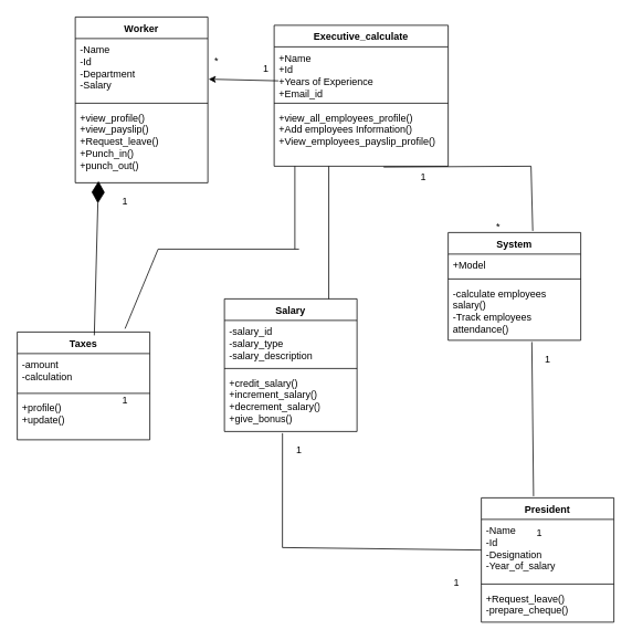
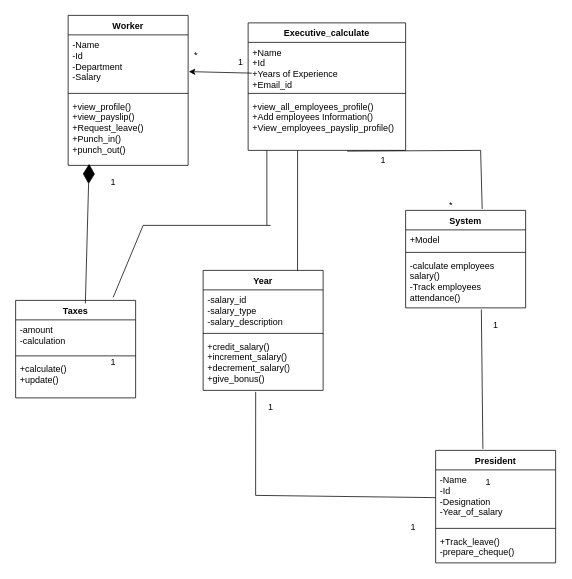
  <mxCell id="0" />
  <mxCell id="1" parent="0" />
  <mxCell id="2" value="Worker" style="swimlane;fontStyle=1;align=center;verticalAlign=top;childLayout=stackLayout;horizontal=1;startSize=26;horizontalStack=0;resizeParent=1;resizeParentMax=0;resizeLast=0;collapsible=1;marginBottom=0;whiteSpace=wrap;html=1;" vertex="1" parent="1"><mxGeometry x="90" y="20" width="160" height="200" as="geometry" /></mxCell>
  <mxCell id="3" value="-Name&lt;div&gt;-Id&lt;/div&gt;&lt;div&gt;-Department&lt;/div&gt;&lt;div&gt;-Salary&lt;/div&gt;" style="text;strokeColor=none;fillColor=none;align=left;verticalAlign=top;spacingLeft=4;spacingRight=4;overflow=hidden;rotatable=0;points=[[0,0.5],[1,0.5]];portConstraint=eastwest;whiteSpace=wrap;html=1;" vertex="1" parent="2"><mxGeometry y="26" width="160" height="74" as="geometry" /></mxCell>
  <mxCell id="4" value="" style="line;strokeWidth=1;fillColor=none;align=left;verticalAlign=middle;spacingTop=-1;spacingLeft=3;spacingRight=3;rotatable=0;labelPosition=right;points=[];portConstraint=eastwest;strokeColor=inherit;" vertex="1" parent="2"><mxGeometry y="100" width="160" height="8" as="geometry" /></mxCell>
  <mxCell id="5" value="+view_profile()&lt;div&gt;+view_payslip()&lt;/div&gt;&lt;div&gt;+Request_leave()&lt;/div&gt;&lt;div&gt;+Punch_in()&lt;/div&gt;&lt;div&gt;+punch_out()&lt;/div&gt;" style="text;strokeColor=none;fillColor=none;align=left;verticalAlign=top;spacingLeft=4;spacingRight=4;overflow=hidden;rotatable=0;points=[[0,0.5],[1,0.5]];portConstraint=eastwest;whiteSpace=wrap;html=1;" vertex="1" parent="2"><mxGeometry y="108" width="160" height="92" as="geometry" /></mxCell>
  <mxCell id="6" value="Executive_calculate" style="swimlane;fontStyle=1;align=center;verticalAlign=top;childLayout=stackLayout;horizontal=1;startSize=26;horizontalStack=0;resizeParent=1;resizeParentMax=0;resizeLast=0;collapsible=1;marginBottom=0;whiteSpace=wrap;html=1;" vertex="1" parent="1"><mxGeometry x="330" y="30" width="210" height="170" as="geometry" /></mxCell>
  <mxCell id="7" value="+Name&lt;div&gt;+Id&lt;/div&gt;&lt;div&gt;+Years of Experience&lt;/div&gt;&lt;div&gt;+Email_id&lt;/div&gt;" style="text;strokeColor=none;fillColor=none;align=left;verticalAlign=top;spacingLeft=4;spacingRight=4;overflow=hidden;rotatable=0;points=[[0,0.5],[1,0.5]];portConstraint=eastwest;whiteSpace=wrap;html=1;" vertex="1" parent="6"><mxGeometry y="26" width="210" height="64" as="geometry" /></mxCell>
  <mxCell id="8" value="" style="line;strokeWidth=1;fillColor=none;align=left;verticalAlign=middle;spacingTop=-1;spacingLeft=3;spacingRight=3;rotatable=0;labelPosition=right;points=[];portConstraint=eastwest;strokeColor=inherit;" vertex="1" parent="6"><mxGeometry y="90" width="210" height="8" as="geometry" /></mxCell>
  <mxCell id="9" value="+view_all_employees_profile()&lt;div&gt;+Add employees Information()&lt;/div&gt;&lt;div&gt;+View_employees_payslip_profile()&lt;/div&gt;" style="text;strokeColor=none;fillColor=none;align=left;verticalAlign=top;spacingLeft=4;spacingRight=4;overflow=hidden;rotatable=0;points=[[0,0.5],[1,0.5]];portConstraint=eastwest;whiteSpace=wrap;html=1;" vertex="1" parent="6"><mxGeometry y="98" width="210" height="72" as="geometry" /></mxCell>
  <mxCell id="10" value="President" style="swimlane;fontStyle=1;align=center;verticalAlign=top;childLayout=stackLayout;horizontal=1;startSize=26;horizontalStack=0;resizeParent=1;resizeParentMax=0;resizeLast=0;collapsible=1;marginBottom=0;whiteSpace=wrap;html=1;" vertex="1" parent="1"><mxGeometry x="580" y="600" width="160" height="150" as="geometry" /></mxCell>
  <mxCell id="11" value="-Name&lt;div&gt;-Id&lt;/div&gt;&lt;div&gt;-Designation&lt;/div&gt;&lt;div&gt;-Year_of_salary&lt;/div&gt;" style="text;strokeColor=none;fillColor=none;align=left;verticalAlign=top;spacingLeft=4;spacingRight=4;overflow=hidden;rotatable=0;points=[[0,0.5],[1,0.5]];portConstraint=eastwest;whiteSpace=wrap;html=1;" vertex="1" parent="10"><mxGeometry y="26" width="160" height="74" as="geometry" /></mxCell>
  <mxCell id="12" value="" style="line;strokeWidth=1;fillColor=none;align=left;verticalAlign=middle;spacingTop=-1;spacingLeft=3;spacingRight=3;rotatable=0;labelPosition=right;points=[];portConstraint=eastwest;strokeColor=inherit;" vertex="1" parent="10"><mxGeometry y="100" width="160" height="8" as="geometry" /></mxCell>
- <mxCell id="13" value="+Request_leave()&lt;div&gt;-prepare_cheque()&lt;/div&gt;" style="text;strokeColor=none;fillColor=none;align=left;verticalAlign=top;spacingLeft=4;spacingRight=4;overflow=hidden;rotatable=0;points=[[0,0.5],[1,0.5]];portConstraint=eastwest;whiteSpace=wrap;html=1;" vertex="1" parent="10"><mxGeometry y="108" width="160" height="42" as="geometry" /></mxCell>
+ <mxCell id="13" value="+Track_leave()&lt;div&gt;-prepare_cheque()&lt;/div&gt;" style="text;strokeColor=none;fillColor=none;align=left;verticalAlign=top;spacingLeft=4;spacingRight=4;overflow=hidden;rotatable=0;points=[[0,0.5],[1,0.5]];portConstraint=eastwest;whiteSpace=wrap;html=1;" vertex="1" parent="10"><mxGeometry y="108" width="160" height="42" as="geometry" /></mxCell>
  <mxCell id="14" value="System" style="swimlane;fontStyle=1;align=center;verticalAlign=top;childLayout=stackLayout;horizontal=1;startSize=26;horizontalStack=0;resizeParent=1;resizeParentMax=0;resizeLast=0;collapsible=1;marginBottom=0;whiteSpace=wrap;html=1;" vertex="1" parent="1"><mxGeometry x="540" y="280" width="160" height="130" as="geometry" /></mxCell>
  <mxCell id="15" value="+Model" style="text;strokeColor=none;fillColor=none;align=left;verticalAlign=top;spacingLeft=4;spacingRight=4;overflow=hidden;rotatable=0;points=[[0,0.5],[1,0.5]];portConstraint=eastwest;whiteSpace=wrap;html=1;" vertex="1" parent="14"><mxGeometry y="26" width="160" height="26" as="geometry" /></mxCell>
  <mxCell id="16" value="" style="line;strokeWidth=1;fillColor=none;align=left;verticalAlign=middle;spacingTop=-1;spacingLeft=3;spacingRight=3;rotatable=0;labelPosition=right;points=[];portConstraint=eastwest;strokeColor=inherit;" vertex="1" parent="14"><mxGeometry y="52" width="160" height="8" as="geometry" /></mxCell>
  <mxCell id="17" value="-calculate employees salary()&lt;div&gt;-Track employees attendance()&lt;/div&gt;" style="text;strokeColor=none;fillColor=none;align=left;verticalAlign=top;spacingLeft=4;spacingRight=4;overflow=hidden;rotatable=0;points=[[0,0.5],[1,0.5]];portConstraint=eastwest;whiteSpace=wrap;html=1;" vertex="1" parent="14"><mxGeometry y="60" width="160" height="70" as="geometry" /></mxCell>
- <mxCell id="18" value="Salary" style="swimlane;fontStyle=1;align=center;verticalAlign=top;childLayout=stackLayout;horizontal=1;startSize=26;horizontalStack=0;resizeParent=1;resizeParentMax=0;resizeLast=0;collapsible=1;marginBottom=0;whiteSpace=wrap;html=1;" vertex="1" parent="1"><mxGeometry x="270" y="360" width="160" height="160" as="geometry" /></mxCell>
+ <mxCell id="18" value="Year" style="swimlane;fontStyle=1;align=center;verticalAlign=top;childLayout=stackLayout;horizontal=1;startSize=26;horizontalStack=0;resizeParent=1;resizeParentMax=0;resizeLast=0;collapsible=1;marginBottom=0;whiteSpace=wrap;html=1;" vertex="1" parent="1"><mxGeometry x="270" y="360" width="160" height="160" as="geometry" /></mxCell>
  <mxCell id="19" value="-salary_id&lt;div&gt;-salary_type&lt;/div&gt;&lt;div&gt;-salary_description&lt;/div&gt;" style="text;strokeColor=none;fillColor=none;align=left;verticalAlign=top;spacingLeft=4;spacingRight=4;overflow=hidden;rotatable=0;points=[[0,0.5],[1,0.5]];portConstraint=eastwest;whiteSpace=wrap;html=1;" vertex="1" parent="18"><mxGeometry y="26" width="160" height="54" as="geometry" /></mxCell>
  <mxCell id="20" value="" style="line;strokeWidth=1;fillColor=none;align=left;verticalAlign=middle;spacingTop=-1;spacingLeft=3;spacingRight=3;rotatable=0;labelPosition=right;points=[];portConstraint=eastwest;strokeColor=inherit;" vertex="1" parent="18"><mxGeometry y="80" width="160" height="8" as="geometry" /></mxCell>
  <mxCell id="21" value="+credit_salary()&lt;div&gt;+increment_salary()&lt;/div&gt;&lt;div&gt;+decrement_salary()&lt;/div&gt;&lt;div&gt;+give_bonus()&lt;/div&gt;" style="text;strokeColor=none;fillColor=none;align=left;verticalAlign=top;spacingLeft=4;spacingRight=4;overflow=hidden;rotatable=0;points=[[0,0.5],[1,0.5]];portConstraint=eastwest;whiteSpace=wrap;html=1;" vertex="1" parent="18"><mxGeometry y="88" width="160" height="72" as="geometry" /></mxCell>
  <mxCell id="22" value="1" style="text;html=1;align=center;verticalAlign=middle;resizable=0;points=[];autosize=1;strokeColor=none;fillColor=none;" vertex="1" parent="1"><mxGeometry x="135" y="228" width="30" height="30" as="geometry" /></mxCell>
  <mxCell id="23" value="1" style="text;html=1;align=center;verticalAlign=middle;resizable=0;points=[];autosize=1;strokeColor=none;fillColor=none;" vertex="1" parent="1"><mxGeometry x="135" y="468" width="30" height="30" as="geometry" /></mxCell>
  <mxCell id="24" value="" style="endArrow=none;html=1;rounded=0;entryX=0.629;entryY=1.014;entryDx=0;entryDy=0;entryPerimeter=0;" edge="1" parent="1" target="9"><mxGeometry width="50" height="50" relative="1" as="geometry"><mxPoint x="640" y="200" as="sourcePoint" /><mxPoint x="360" y="201" as="targetPoint" /></mxGeometry></mxCell>
  <mxCell id="25" value="" style="endArrow=none;html=1;rounded=0;entryX=0.394;entryY=-0.013;entryDx=0;entryDy=0;entryPerimeter=0;exitX=0.631;exitY=1.029;exitDx=0;exitDy=0;exitPerimeter=0;" edge="1" parent="1" source="17" target="10"><mxGeometry width="50" height="50" relative="1" as="geometry"><mxPoint x="360" y="300" as="sourcePoint" /><mxPoint x="410" y="250" as="targetPoint" /></mxGeometry></mxCell>
  <mxCell id="26" value="" style="endArrow=classic;html=1;rounded=0;entryX=1.006;entryY=0.662;entryDx=0;entryDy=0;entryPerimeter=0;exitX=0.024;exitY=0.641;exitDx=0;exitDy=0;exitPerimeter=0;" edge="1" parent="1" source="7" target="3"><mxGeometry width="50" height="50" relative="1" as="geometry"><mxPoint x="360" y="400" as="sourcePoint" /><mxPoint x="410" y="350" as="targetPoint" /></mxGeometry></mxCell>
  <mxCell id="27" value="Taxes" style="swimlane;fontStyle=1;align=center;verticalAlign=top;childLayout=stackLayout;horizontal=1;startSize=26;horizontalStack=0;resizeParent=1;resizeParentMax=0;resizeLast=0;collapsible=1;marginBottom=0;whiteSpace=wrap;html=1;" vertex="1" parent="1"><mxGeometry x="20" y="400" width="160" height="130" as="geometry" /></mxCell>
  <mxCell id="28" value="-amount&lt;div&gt;-calculation&lt;/div&gt;" style="text;strokeColor=none;fillColor=none;align=left;verticalAlign=top;spacingLeft=4;spacingRight=4;overflow=hidden;rotatable=0;points=[[0,0.5],[1,0.5]];portConstraint=eastwest;whiteSpace=wrap;html=1;" vertex="1" parent="27"><mxGeometry y="26" width="160" height="44" as="geometry" /></mxCell>
  <mxCell id="29" value="" style="line;strokeWidth=1;fillColor=none;align=left;verticalAlign=middle;spacingTop=-1;spacingLeft=3;spacingRight=3;rotatable=0;labelPosition=right;points=[];portConstraint=eastwest;strokeColor=inherit;" vertex="1" parent="27"><mxGeometry y="70" width="160" height="8" as="geometry" /></mxCell>
- <mxCell id="30" value="+profile()&lt;div&gt;+update()&lt;/div&gt;" style="text;strokeColor=none;fillColor=none;align=left;verticalAlign=top;spacingLeft=4;spacingRight=4;overflow=hidden;rotatable=0;points=[[0,0.5],[1,0.5]];portConstraint=eastwest;whiteSpace=wrap;html=1;" vertex="1" parent="27"><mxGeometry y="78" width="160" height="52" as="geometry" /></mxCell>
+ <mxCell id="30" value="+calculate()&lt;div&gt;+update()&lt;/div&gt;" style="text;strokeColor=none;fillColor=none;align=left;verticalAlign=top;spacingLeft=4;spacingRight=4;overflow=hidden;rotatable=0;points=[[0,0.5],[1,0.5]];portConstraint=eastwest;whiteSpace=wrap;html=1;" vertex="1" parent="27"><mxGeometry y="78" width="160" height="52" as="geometry" /></mxCell>
  <mxCell id="31" value="" style="endArrow=diamondThin;endFill=1;endSize=24;html=1;rounded=0;entryX=0.175;entryY=0.978;entryDx=0;entryDy=0;entryPerimeter=0;exitX=0.581;exitY=0.031;exitDx=0;exitDy=0;exitPerimeter=0;" edge="1" parent="1" source="27" target="5"><mxGeometry width="160" relative="1" as="geometry"><mxPoint x="300" y="380" as="sourcePoint" /><mxPoint x="460" y="380" as="targetPoint" /></mxGeometry></mxCell>
  <mxCell id="32" value="" style="endArrow=none;html=1;rounded=0;entryX=0;entryY=0.5;entryDx=0;entryDy=0;" edge="1" parent="1" target="11"><mxGeometry width="50" height="50" relative="1" as="geometry"><mxPoint x="340" y="660" as="sourcePoint" /><mxPoint x="410" y="550" as="targetPoint" /></mxGeometry></mxCell>
  <mxCell id="33" value="1" style="text;html=1;align=center;verticalAlign=middle;resizable=0;points=[];autosize=1;strokeColor=none;fillColor=none;" vertex="1" parent="1"><mxGeometry x="305" y="68" width="30" height="30" as="geometry" /></mxCell>
  <mxCell id="34" value="*" style="text;html=1;align=center;verticalAlign=middle;resizable=0;points=[];autosize=1;strokeColor=none;fillColor=none;" vertex="1" parent="1"><mxGeometry x="245" y="58" width="30" height="30" as="geometry" /></mxCell>
  <mxCell id="35" value="" style="endArrow=none;html=1;rounded=0;entryX=0.314;entryY=1;entryDx=0;entryDy=0;entryPerimeter=0;exitX=0.787;exitY=0;exitDx=0;exitDy=0;exitPerimeter=0;" edge="1" parent="1" source="18" target="9"><mxGeometry width="50" height="50" relative="1" as="geometry"><mxPoint x="360" y="400" as="sourcePoint" /><mxPoint x="410" y="350" as="targetPoint" /></mxGeometry></mxCell>
  <mxCell id="36" value="" style="endArrow=none;html=1;rounded=0;" edge="1" parent="1"><mxGeometry width="50" height="50" relative="1" as="geometry"><mxPoint x="355" y="300" as="sourcePoint" /><mxPoint x="355" y="200" as="targetPoint" /></mxGeometry></mxCell>
  <mxCell id="37" value="" style="endArrow=none;html=1;rounded=0;" edge="1" parent="1"><mxGeometry width="50" height="50" relative="1" as="geometry"><mxPoint x="190" y="300" as="sourcePoint" /><mxPoint x="360" y="300" as="targetPoint" /></mxGeometry></mxCell>
  <mxCell id="38" value="" style="endArrow=none;html=1;rounded=0;exitX=0.813;exitY=-0.031;exitDx=0;exitDy=0;exitPerimeter=0;" edge="1" parent="1" source="27"><mxGeometry width="50" height="50" relative="1" as="geometry"><mxPoint x="360" y="400" as="sourcePoint" /><mxPoint x="190" y="300" as="targetPoint" /></mxGeometry></mxCell>
  <mxCell id="39" value="1" style="text;html=1;align=center;verticalAlign=middle;resizable=0;points=[];autosize=1;strokeColor=none;fillColor=none;" vertex="1" parent="1"><mxGeometry x="495" y="198" width="30" height="30" as="geometry" /></mxCell>
  <mxCell id="40" value="*" style="text;html=1;align=center;verticalAlign=middle;resizable=0;points=[];autosize=1;strokeColor=none;fillColor=none;" vertex="1" parent="1"><mxGeometry x="585" y="258" width="30" height="30" as="geometry" /></mxCell>
  <mxCell id="41" value="1" style="text;html=1;align=center;verticalAlign=middle;resizable=0;points=[];autosize=1;strokeColor=none;fillColor=none;" vertex="1" parent="1"><mxGeometry x="635" y="628" width="30" height="30" as="geometry" /></mxCell>
  <mxCell id="42" value="1" style="text;html=1;align=center;verticalAlign=middle;resizable=0;points=[];autosize=1;strokeColor=none;fillColor=none;" vertex="1" parent="1"><mxGeometry x="645" y="418" width="30" height="30" as="geometry" /></mxCell>
  <mxCell id="43" value="1" style="text;html=1;align=center;verticalAlign=middle;resizable=0;points=[];autosize=1;strokeColor=none;fillColor=none;" vertex="1" parent="1"><mxGeometry x="535" y="688" width="30" height="30" as="geometry" /></mxCell>
  <mxCell id="44" value="1" style="text;html=1;align=center;verticalAlign=middle;resizable=0;points=[];autosize=1;strokeColor=none;fillColor=none;" vertex="1" parent="1"><mxGeometry x="345" y="528" width="30" height="30" as="geometry" /></mxCell>
  <mxCell id="45" value="" style="endArrow=none;html=1;rounded=0;exitX=0.638;exitY=-0.015;exitDx=0;exitDy=0;exitPerimeter=0;" edge="1" parent="1" source="14"><mxGeometry width="50" height="50" relative="1" as="geometry"><mxPoint x="360" y="400" as="sourcePoint" /><mxPoint x="640" y="200" as="targetPoint" /></mxGeometry></mxCell>
  <mxCell id="46" value="" style="endArrow=none;html=1;rounded=0;entryX=0.438;entryY=1.028;entryDx=0;entryDy=0;entryPerimeter=0;" edge="1" parent="1" target="21"><mxGeometry width="50" height="50" relative="1" as="geometry"><mxPoint x="340" y="660" as="sourcePoint" /><mxPoint x="410" y="550" as="targetPoint" /></mxGeometry></mxCell>
